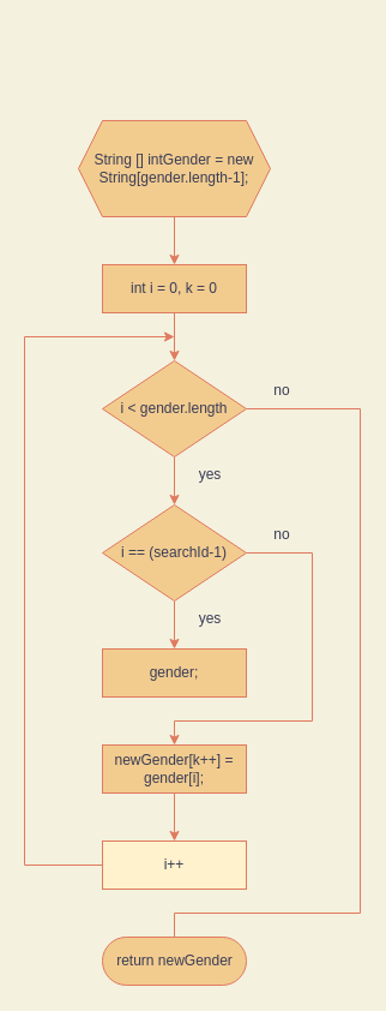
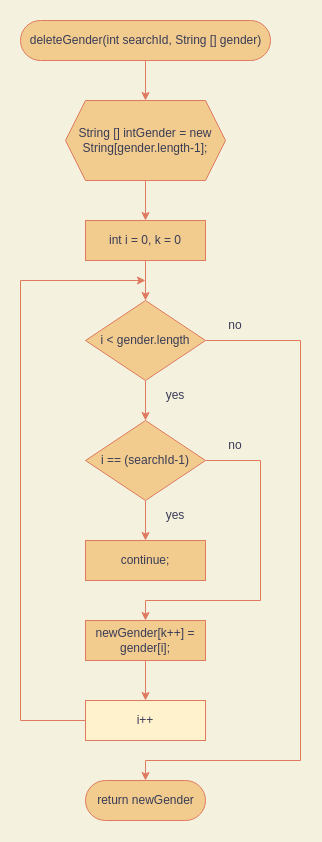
  <mxCell id="0" />
  <mxCell id="1" parent="0" />
+ <mxCell id="2" value="deleteGender(int searchId, String [] gender)" style="html=1;dashed=0;whitespace=wrap;shape=mxgraph.dfd.start;fillColor=#F2CC8F;strokeColor=#E07A5F;fontColor=#393C56;" parent="1" vertex="1"><mxGeometry x="20" y="20" width="250" height="40" as="geometry" /></mxCell>
  <mxCell id="3" value="return newGender" style="html=1;dashed=0;whitespace=wrap;shape=mxgraph.dfd.start;fillColor=#F2CC8F;strokeColor=#E07A5F;fontColor=#393C56;" parent="1" vertex="1"><mxGeometry x="85" y="780" width="120" height="40" as="geometry" /></mxCell>
  <mxCell id="4" value="String [] int&lt;span style=&quot;&quot;&gt;Gender&lt;/span&gt;&amp;nbsp;= new String[gender.length-1];" style="shape=hexagon;perimeter=hexagonPerimeter2;whiteSpace=wrap;html=1;fixedSize=1;fillColor=#F2CC8F;strokeColor=#E07A5F;fontColor=#393C56;" parent="1" vertex="1"><mxGeometry x="65" y="100" width="160" height="80" as="geometry" /></mxCell>
  <mxCell id="5" value="int i = 0, k = 0" style="rounded=0;whiteSpace=wrap;html=1;fillColor=#F2CC8F;strokeColor=#E07A5F;fontColor=#393C56;" parent="1" vertex="1"><mxGeometry x="85" y="220" width="120" height="40" as="geometry" /></mxCell>
+ <mxCell id="6" value="" style="endArrow=classic;html=1;rounded=0;entryX=0.5;entryY=0;entryDx=0;entryDy=0;exitX=0.5;exitY=0.5;exitDx=0;exitDy=20;exitPerimeter=0;labelBackgroundColor=#F4F1DE;strokeColor=#E07A5F;fontColor=#393C56;" parent="1" source="2" target="4" edge="1"><mxGeometry width="50" height="50" relative="1" as="geometry"><mxPoint x="-80" y="210" as="sourcePoint" /><mxPoint x="190" y="90" as="targetPoint" /></mxGeometry></mxCell>
  <mxCell id="7" value="" style="endArrow=classic;html=1;rounded=0;entryX=0.5;entryY=0;entryDx=0;entryDy=0;exitX=0.5;exitY=1;exitDx=0;exitDy=0;labelBackgroundColor=#F4F1DE;strokeColor=#E07A5F;fontColor=#393C56;" parent="1" source="4" target="5" edge="1"><mxGeometry width="50" height="50" relative="1" as="geometry"><mxPoint x="190" y="280" as="sourcePoint" /><mxPoint x="240" y="230" as="targetPoint" /></mxGeometry></mxCell>
  <mxCell id="8" value="i &amp;lt; gender.length" style="rhombus;whiteSpace=wrap;html=1;fillColor=#F2CC8F;strokeColor=#E07A5F;fontColor=#393C56;" parent="1" vertex="1"><mxGeometry x="85" y="300" width="120" height="80" as="geometry" /></mxCell>
  <mxCell id="9" value="i++" style="rounded=0;whiteSpace=wrap;html=1;fillColor=#fff2cc;strokeColor=#E07A5F;fontColor=#393C56;" parent="1" vertex="1"><mxGeometry x="85" y="700" width="120" height="40" as="geometry" /></mxCell>
  <mxCell id="10" value="i == (searchId-1)" style="rhombus;whiteSpace=wrap;html=1;fillColor=#F2CC8F;strokeColor=#E07A5F;fontColor=#393C56;" parent="1" vertex="1"><mxGeometry x="85" y="420" width="120" height="80" as="geometry" /></mxCell>
- <mxCell id="11" value="gender;" style="rounded=0;whiteSpace=wrap;html=1;fillColor=#F2CC8F;strokeColor=#E07A5F;fontColor=#393C56;" parent="1" vertex="1"><mxGeometry x="85" y="540" width="120" height="40" as="geometry" /></mxCell>
+ <mxCell id="11" value="continue;" style="rounded=0;whiteSpace=wrap;html=1;fillColor=#F2CC8F;strokeColor=#E07A5F;fontColor=#393C56;" parent="1" vertex="1"><mxGeometry x="85" y="540" width="120" height="40" as="geometry" /></mxCell>
  <mxCell id="12" value="new&lt;span style=&quot;&quot;&gt;Gender&lt;/span&gt;[k++] = gender[i];" style="rounded=0;whiteSpace=wrap;html=1;fillColor=#F2CC8F;strokeColor=#E07A5F;fontColor=#393C56;" parent="1" vertex="1"><mxGeometry x="85" y="620" width="120" height="40" as="geometry" /></mxCell>
  <mxCell id="13" value="" style="endArrow=classic;html=1;rounded=0;entryX=0.5;entryY=0;entryDx=0;entryDy=0;exitX=0.5;exitY=1;exitDx=0;exitDy=0;labelBackgroundColor=#F4F1DE;strokeColor=#E07A5F;fontColor=#393C56;" parent="1" source="5" target="8" edge="1"><mxGeometry width="50" height="50" relative="1" as="geometry"><mxPoint x="-150" y="320" as="sourcePoint" /><mxPoint x="-100" y="270" as="targetPoint" /></mxGeometry></mxCell>
  <mxCell id="14" value="" style="endArrow=classic;html=1;rounded=0;entryX=0.5;entryY=0;entryDx=0;entryDy=0;exitX=0.5;exitY=1;exitDx=0;exitDy=0;labelBackgroundColor=#F4F1DE;strokeColor=#E07A5F;fontColor=#393C56;" parent="1" source="8" target="10" edge="1"><mxGeometry width="50" height="50" relative="1" as="geometry"><mxPoint x="-90" y="360" as="sourcePoint" /><mxPoint x="-40" y="310" as="targetPoint" /></mxGeometry></mxCell>
- <mxCell id="15" value="" style="endArrow=none;html=1;rounded=0;exitX=1;exitY=0.5;exitDx=0;exitDy=0;entryX=0.5;entryY=0.5;entryDx=0;entryDy=-20;entryPerimeter=0;labelBackgroundColor=#F4F1DE;strokeColor=#E07A5F;fontColor=#393C56;" parent="1" source="8" target="3" edge="1"><mxGeometry width="50" height="50" relative="1" as="geometry"><mxPoint x="-10" y="460" as="sourcePoint" /><mxPoint x="40" y="410" as="targetPoint" /><Array as="points"><mxPoint x="300" y="340" /><mxPoint x="300" y="760" /><mxPoint x="145" y="760" /></Array></mxGeometry></mxCell>
+ <mxCell id="15" value="" style="endArrow=classic;html=1;rounded=0;exitX=1;exitY=0.5;exitDx=0;exitDy=0;entryX=0.5;entryY=0.5;entryDx=0;entryDy=-20;entryPerimeter=0;labelBackgroundColor=#F4F1DE;strokeColor=#E07A5F;fontColor=#393C56;" parent="1" source="8" target="3" edge="1"><mxGeometry width="50" height="50" relative="1" as="geometry"><mxPoint x="-10" y="460" as="sourcePoint" /><mxPoint x="40" y="410" as="targetPoint" /><Array as="points"><mxPoint x="300" y="340" /><mxPoint x="300" y="760" /><mxPoint x="145" y="760" /></Array></mxGeometry></mxCell>
  <mxCell id="16" value="" style="endArrow=classic;html=1;rounded=0;exitX=0;exitY=0.5;exitDx=0;exitDy=0;labelBackgroundColor=#F4F1DE;strokeColor=#E07A5F;fontColor=#393C56;" parent="1" source="9" edge="1"><mxGeometry width="50" height="50" relative="1" as="geometry"><mxPoint x="-60" y="420" as="sourcePoint" /><mxPoint x="145" y="280" as="targetPoint" /><Array as="points"><mxPoint x="20" y="720" /><mxPoint x="20" y="280" /></Array></mxGeometry></mxCell>
  <mxCell id="17" value="yes" style="text;html=1;strokeColor=none;fillColor=none;align=center;verticalAlign=middle;whiteSpace=wrap;rounded=0;fontColor=#393C56;" parent="1" vertex="1"><mxGeometry x="145" y="380" width="60" height="30" as="geometry" /></mxCell>
  <mxCell id="18" value="no" style="text;html=1;strokeColor=none;fillColor=none;align=center;verticalAlign=middle;whiteSpace=wrap;rounded=0;fontColor=#393C56;" parent="1" vertex="1"><mxGeometry x="205" y="310" width="60" height="30" as="geometry" /></mxCell>
  <mxCell id="19" value="" style="endArrow=classic;html=1;rounded=0;entryX=0.5;entryY=0;entryDx=0;entryDy=0;exitX=0.5;exitY=1;exitDx=0;exitDy=0;labelBackgroundColor=#F4F1DE;strokeColor=#E07A5F;fontColor=#393C56;" parent="1" source="10" target="11" edge="1"><mxGeometry width="50" height="50" relative="1" as="geometry"><mxPoint x="-140" y="500" as="sourcePoint" /><mxPoint x="-90" y="450" as="targetPoint" /></mxGeometry></mxCell>
  <mxCell id="20" value="" style="endArrow=classic;html=1;rounded=0;entryX=0.5;entryY=0;entryDx=0;entryDy=0;exitX=1;exitY=0.5;exitDx=0;exitDy=0;labelBackgroundColor=#F4F1DE;strokeColor=#E07A5F;fontColor=#393C56;" parent="1" source="10" target="12" edge="1"><mxGeometry width="50" height="50" relative="1" as="geometry"><mxPoint x="-140" y="540" as="sourcePoint" /><mxPoint x="-90" y="490" as="targetPoint" /><Array as="points"><mxPoint x="260" y="460" /><mxPoint x="260" y="600" /><mxPoint x="145" y="600" /></Array></mxGeometry></mxCell>
  <mxCell id="21" value="" style="endArrow=classic;html=1;rounded=0;entryX=0.5;entryY=0;entryDx=0;entryDy=0;exitX=0.5;exitY=1;exitDx=0;exitDy=0;labelBackgroundColor=#F4F1DE;strokeColor=#E07A5F;fontColor=#393C56;" parent="1" source="12" target="9" edge="1"><mxGeometry width="50" height="50" relative="1" as="geometry"><mxPoint x="-90" y="610" as="sourcePoint" /><mxPoint x="-40" y="560" as="targetPoint" /></mxGeometry></mxCell>
  <mxCell id="22" value="yes" style="text;html=1;strokeColor=none;fillColor=none;align=center;verticalAlign=middle;whiteSpace=wrap;rounded=0;fontColor=#393C56;" parent="1" vertex="1"><mxGeometry x="145" y="500" width="60" height="30" as="geometry" /></mxCell>
  <mxCell id="23" value="no" style="text;html=1;strokeColor=none;fillColor=none;align=center;verticalAlign=middle;whiteSpace=wrap;rounded=0;fontColor=#393C56;" parent="1" vertex="1"><mxGeometry x="205" y="430" width="60" height="30" as="geometry" /></mxCell>
